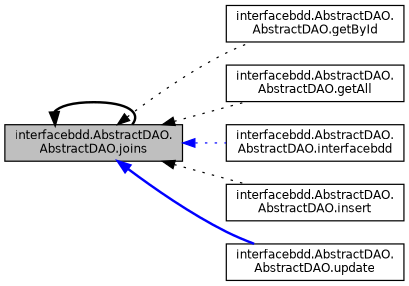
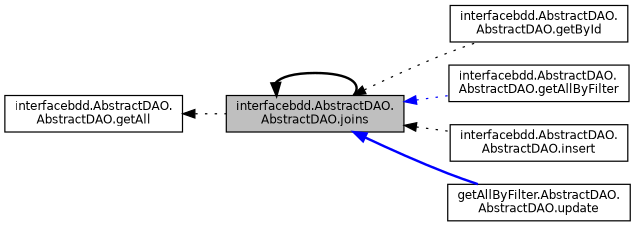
  digraph {
    rankdir=LR
    node [color=black fillcolor=white fontname=Helvetica fontsize=10 shape=record style=filled]
    edge [color=black dir=back fontname=Helvetica fontsize=10 labelfontname=Helvetica labelfontsize=10 style=dotted]
    n1 [fillcolor=grey75 fontcolor=black height=0.2 label="interfacebdd.AbstractDAO.\lAbstractDAO.joins" width=0.4]
    n2 [height=0.2 label="interfacebdd.AbstractDAO.\lAbstractDAO.getById" width=0.4]
    n3 [height=0.2 label="interfacebdd.AbstractDAO.\lAbstractDAO.getAll" width=0.4]
-   n4 [height=0.2 label="interfacebdd.AbstractDAO.\lAbstractDAO.interfacebdd" width=0.4]
+   n4 [height=0.2 label="interfacebdd.AbstractDAO.\lAbstractDAO.getAllByFilter" width=0.4]
    n5 [height=0.2 label="interfacebdd.AbstractDAO.\lAbstractDAO.insert" width=0.4]
-   n6 [height=0.2 label="interfacebdd.AbstractDAO.\lAbstractDAO.update" width=0.4]
+   n6 [height=0.2 label="getAllByFilter.AbstractDAO.\lAbstractDAO.update" width=0.4]
    n1 -> n1 [style=bold]
    n1 -> n2
-   n1 -> n3
+   n3 -> n1
    n1 -> n4 [color=blue]
    n1 -> n5
    n1 -> n6 [color=blue style=bold]
  }
